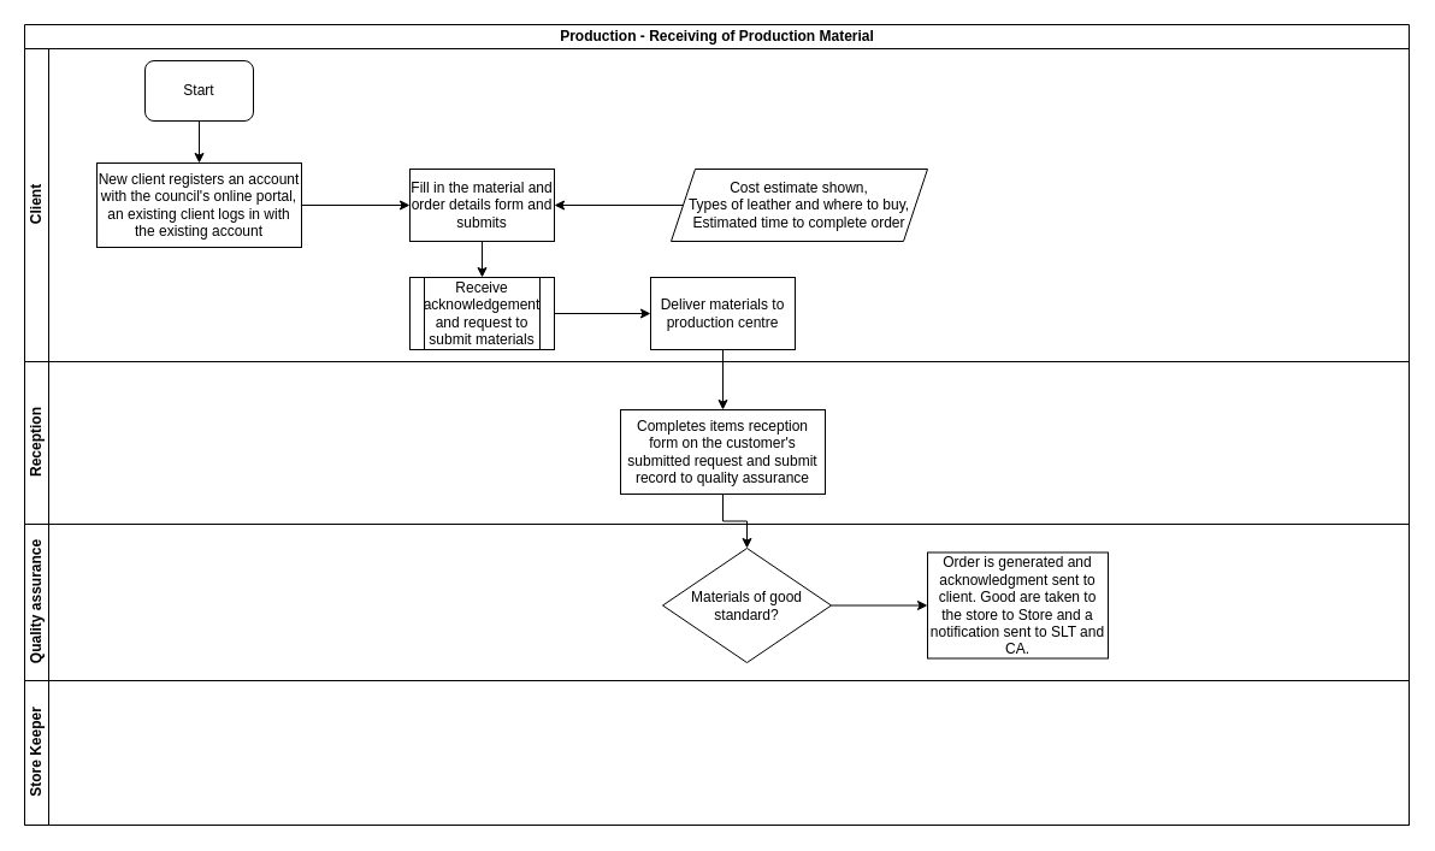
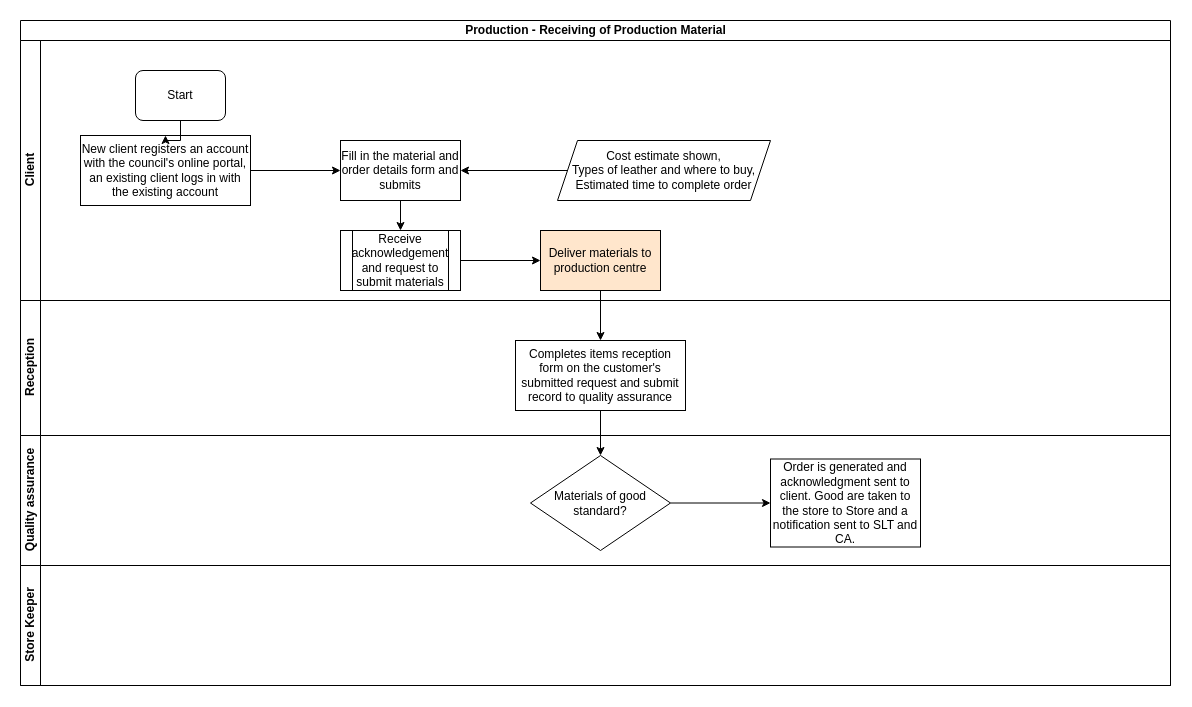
  <mxCell id="0" />
  <mxCell id="1" parent="0" />
  <mxCell id="2" value="Production - Receiving of Production Material" style="swimlane;html=1;childLayout=stackLayout;resizeParent=1;resizeParentMax=0;horizontal=1;startSize=20;horizontalStack=0;" vertex="1" parent="1"><mxGeometry x="20" y="20" width="1150" height="665" as="geometry" /></mxCell>
  <mxCell id="3" value="Client" style="swimlane;html=1;startSize=20;horizontal=0;" vertex="1" parent="2"><mxGeometry y="20" width="1150" height="260" as="geometry" /></mxCell>
- <mxCell id="4" value="Start" style="rounded=1;whiteSpace=wrap;html=1;" vertex="1" parent="3"><mxGeometry x="100" y="10" width="90" height="50" as="geometry" /></mxCell>
+ <mxCell id="4" value="Start" style="rounded=1;whiteSpace=wrap;html=1;" vertex="1" parent="3"><mxGeometry x="115" y="30" width="90" height="50" as="geometry" /></mxCell>
  <mxCell id="5" value="New client registers an account with the council's online portal, an existing client logs in with the existing account" style="rounded=0;whiteSpace=wrap;html=1;" vertex="1" parent="3"><mxGeometry x="60" y="95" width="170" height="70" as="geometry" /></mxCell>
  <mxCell id="6" value="" style="edgeStyle=orthogonalEdgeStyle;rounded=0;orthogonalLoop=1;jettySize=auto;html=1;entryX=0.5;entryY=0;entryDx=0;entryDy=0;" edge="1" parent="3" source="4" target="5"><mxGeometry relative="1" as="geometry"><mxPoint x="145" y="135" as="targetPoint" /></mxGeometry></mxCell>
  <mxCell id="7" value="Fill in the material and order details form and submits" style="whiteSpace=wrap;html=1;rounded=0;" vertex="1" parent="3"><mxGeometry x="320" y="100" width="120" height="60" as="geometry" /></mxCell>
  <mxCell id="8" value="" style="edgeStyle=orthogonalEdgeStyle;rounded=0;orthogonalLoop=1;jettySize=auto;html=1;" edge="1" parent="3" source="5" target="7"><mxGeometry relative="1" as="geometry" /></mxCell>
  <mxCell id="9" value="&lt;div&gt;Cost estimate shown,&lt;/div&gt;&lt;div&gt;Types of leather and where to buy,&lt;/div&gt;&lt;div&gt;Estimated time to complete order&lt;br&gt;&lt;/div&gt;" style="shape=parallelogram;perimeter=parallelogramPerimeter;whiteSpace=wrap;html=1;fixedSize=1;" vertex="1" parent="3"><mxGeometry x="537" y="100" width="213" height="60" as="geometry" /></mxCell>
  <mxCell id="10" value="" style="edgeStyle=orthogonalEdgeStyle;rounded=0;orthogonalLoop=1;jettySize=auto;html=1;entryX=1;entryY=0.5;entryDx=0;entryDy=0;" edge="1" parent="3" source="9" target="7"><mxGeometry relative="1" as="geometry"><mxPoint x="450" y="130" as="targetPoint" /></mxGeometry></mxCell>
  <mxCell id="11" value="" style="edgeStyle=orthogonalEdgeStyle;rounded=0;orthogonalLoop=1;jettySize=auto;html=1;entryX=0.5;entryY=0;entryDx=0;entryDy=0;" edge="1" parent="3" source="7" target="12"><mxGeometry relative="1" as="geometry"><mxPoint x="380" y="190" as="targetPoint" /></mxGeometry></mxCell>
  <mxCell id="12" value="Receive acknowledgement and request to submit materials" style="shape=process;whiteSpace=wrap;html=1;backgroundOutline=1;" vertex="1" parent="3"><mxGeometry x="320" y="190" width="120" height="60" as="geometry" /></mxCell>
  <mxCell id="13" value="Reception" style="swimlane;html=1;startSize=20;horizontal=0;" vertex="1" parent="2"><mxGeometry y="280" width="1150" height="135" as="geometry" /></mxCell>
  <mxCell id="14" value="Completes items reception form on the customer's submitted request and submit record to quality assurance" style="whiteSpace=wrap;html=1;rounded=0;" vertex="1" parent="13"><mxGeometry x="495" y="40" width="170" height="70" as="geometry" /></mxCell>
  <mxCell id="15" value="Quality assurance" style="swimlane;html=1;startSize=20;horizontal=0;" vertex="1" parent="2"><mxGeometry y="415" width="1150" height="130" as="geometry" /></mxCell>
- <mxCell id="16" value="Materials of good standard?" style="rhombus;whiteSpace=wrap;html=1;rounded=0;" vertex="1" parent="15"><mxGeometry x="530" y="20" width="140" height="95" as="geometry" /></mxCell>
+ <mxCell id="16" value="Materials of good standard?" style="rhombus;whiteSpace=wrap;html=1;rounded=0;" vertex="1" parent="15"><mxGeometry x="510" y="20" width="140" height="95" as="geometry" /></mxCell>
  <mxCell id="17" value="Order is generated and acknowledgment sent to client. Good are taken to the store to Store and a notification sent to SLT and CA." style="whiteSpace=wrap;html=1;rounded=0;" vertex="1" parent="15"><mxGeometry x="750" y="23.5" width="150" height="88" as="geometry" /></mxCell>
  <mxCell id="18" value="" style="edgeStyle=orthogonalEdgeStyle;rounded=0;orthogonalLoop=1;jettySize=auto;html=1;" edge="1" parent="15" source="16" target="17"><mxGeometry relative="1" as="geometry" /></mxCell>
  <mxCell id="19" value="Store Keeper" style="swimlane;html=1;startSize=20;horizontal=0;" vertex="1" parent="2"><mxGeometry y="545" width="1150" height="120" as="geometry" /></mxCell>
  <mxCell id="20" value="" style="edgeStyle=orthogonalEdgeStyle;rounded=0;orthogonalLoop=1;jettySize=auto;html=1;" edge="1" parent="2" source="14" target="16"><mxGeometry relative="1" as="geometry" /></mxCell>
  <mxCell id="21" value="" style="edgeStyle=orthogonalEdgeStyle;rounded=0;orthogonalLoop=1;jettySize=auto;html=1;" edge="1" parent="1" source="22" target="14"><mxGeometry relative="1" as="geometry" /></mxCell>
- <mxCell id="22" value="Deliver materials to production centre" style="whiteSpace=wrap;html=1;rounded=0;" vertex="1" parent="1"><mxGeometry x="540" y="230" width="120" height="60" as="geometry" /></mxCell>
+ <mxCell id="22" value="Deliver materials to production centre" style="whiteSpace=wrap;html=1;rounded=0;fillColor=#ffe6cc;" vertex="1" parent="1"><mxGeometry x="540" y="230" width="120" height="60" as="geometry" /></mxCell>
  <mxCell id="23" value="" style="edgeStyle=orthogonalEdgeStyle;rounded=0;orthogonalLoop=1;jettySize=auto;html=1;exitX=1;exitY=0.5;exitDx=0;exitDy=0;" edge="1" parent="1" source="12" target="22"><mxGeometry relative="1" as="geometry"><mxPoint x="460" y="260" as="sourcePoint" /></mxGeometry></mxCell>
